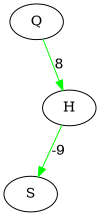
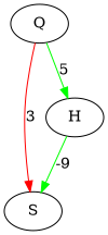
  strict digraph {
    edge [color=green]
    n1 [label=Q]
    n2 [label=S]
    n3 [label=H]
-   n1 -> n3 [label=8]
+   n1 -> n2 [color=red label=3]
+   n1 -> n3 [label=5]
    n3 -> n2 [label=-9]
  }
